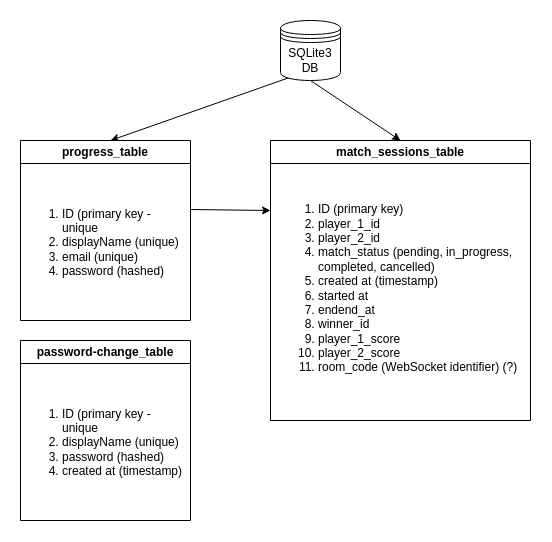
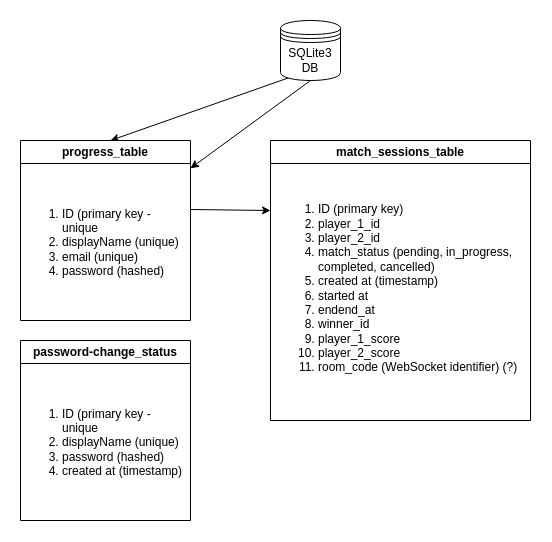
  <mxCell id="0" />
  <mxCell id="1" parent="0" />
  <mxCell id="2" style="edgeStyle=none;html=1;exitX=0.15;exitY=0.95;exitDx=0;exitDy=0;exitPerimeter=0;" parent="1" source="4" edge="1"><mxGeometry relative="1" as="geometry"><mxPoint x="110" y="140" as="targetPoint" /></mxGeometry></mxCell>
- <mxCell id="3" style="edgeStyle=none;html=1;exitX=0.5;exitY=1;exitDx=0;exitDy=0;entryX=0.5;entryY=0;entryDx=0;entryDy=0;" parent="1" source="4" target="9" edge="1"><mxGeometry relative="1" as="geometry" /></mxCell>
+ <mxCell id="3" style="edgeStyle=none;html=1;exitX=0.5;exitY=1;exitDx=0;exitDy=0;" parent="1" source="4" target="6" edge="1"><mxGeometry relative="1" as="geometry" /></mxCell>
  <mxCell id="4" value="SQLite3 DB" style="shape=datastore;whiteSpace=wrap;html=1;" parent="1" vertex="1"><mxGeometry x="280" y="20" width="60" height="60" as="geometry" /></mxCell>
  <mxCell id="5" value="" style="group" parent="1" vertex="1" connectable="0"><mxGeometry x="20" y="140" width="170" height="180" as="geometry" /></mxCell>
  <mxCell id="6" value="progress_table" style="swimlane;whiteSpace=wrap;html=1;container=0;" parent="5" vertex="1"><mxGeometry width="170" height="180" as="geometry" /></mxCell>
  <mxCell id="7" value="&lt;ol&gt;&lt;li&gt;ID (primary key - unique&lt;/li&gt;&lt;li&gt;displayName (unique)&lt;/li&gt;&lt;li&gt;email (unique)&lt;/li&gt;&lt;li&gt;password (hashed)&lt;/li&gt;&lt;/ol&gt;" style="text;strokeColor=none;fillColor=none;html=1;whiteSpace=wrap;verticalAlign=middle;overflow=hidden;" parent="5" vertex="1"><mxGeometry y="36" width="170" height="132" as="geometry" /></mxCell>
  <mxCell id="8" value="" style="group" parent="1" vertex="1" connectable="0"><mxGeometry x="270" y="140" width="260" height="280" as="geometry" /></mxCell>
  <mxCell id="9" value="match_sessions_table" style="swimlane;whiteSpace=wrap;html=1;container=1;" parent="8" vertex="1"><mxGeometry width="260" height="280" as="geometry" /></mxCell>
  <mxCell id="10" value="&lt;ol&gt;&lt;li&gt;ID (primary key)&lt;/li&gt;&lt;li&gt;player_1_id&lt;/li&gt;&lt;li&gt;player_2_id&lt;/li&gt;&lt;li&gt;match_status (pending, in_progress, completed, cancelled)&lt;/li&gt;&lt;li&gt;created at (timestamp)&lt;/li&gt;&lt;li&gt;started at&lt;/li&gt;&lt;li&gt;endend_at&lt;/li&gt;&lt;li&gt;winner_id&lt;/li&gt;&lt;li&gt;player_1_score&lt;/li&gt;&lt;li&gt;player_2_score&lt;/li&gt;&lt;li&gt;room_code (WebSocket identifier) (?)&lt;/li&gt;&lt;/ol&gt;" style="text;strokeColor=none;fillColor=none;html=1;whiteSpace=wrap;verticalAlign=middle;overflow=hidden;" parent="9" vertex="1"><mxGeometry x="6.19" y="29.996" width="247.619" height="236.174" as="geometry" /></mxCell>
  <mxCell id="11" style="edgeStyle=none;html=1;exitX=1;exitY=0.25;exitDx=0;exitDy=0;entryX=0;entryY=0.25;entryDx=0;entryDy=0;" parent="1" source="7" target="9" edge="1"><mxGeometry relative="1" as="geometry" /></mxCell>
  <mxCell id="12" value="" style="group" vertex="1" connectable="0" parent="1"><mxGeometry x="20" y="340" width="170" height="180" as="geometry" /></mxCell>
- <mxCell id="13" value="password-change_table" style="swimlane;whiteSpace=wrap;html=1;container=0;" vertex="1" parent="12"><mxGeometry width="170" height="180" as="geometry" /></mxCell>
+ <mxCell id="13" value="password-change_status" style="swimlane;whiteSpace=wrap;html=1;container=0;" vertex="1" parent="12"><mxGeometry width="170" height="180" as="geometry" /></mxCell>
  <mxCell id="14" value="&lt;ol&gt;&lt;li&gt;ID (primary key - unique&lt;/li&gt;&lt;li&gt;displayName (unique)&lt;/li&gt;&lt;li&gt;password (hashed)&lt;/li&gt;&lt;li&gt;created at (timestamp)&lt;/li&gt;&lt;/ol&gt;" style="text;strokeColor=none;fillColor=none;html=1;whiteSpace=wrap;verticalAlign=middle;overflow=hidden;" vertex="1" parent="12"><mxGeometry y="36" width="170" height="132" as="geometry" /></mxCell>
